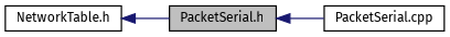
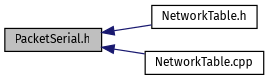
  digraph {
    fontname="Fira Sans"
    rankdir=LR
    node [color=black fillcolor=white fontname="Fira Sans" fontsize=10 shape=record style=filled]
    edge [color=midnightblue dir=back fontname="Fira Sans" fontsize=10 labelfontname=Helvetica labelfontsize=10 style=solid]
    n1 [fillcolor=grey75 fontcolor=black height=0.2 label="PacketSerial.h" width=0.4]
    n2 [height=0.2 label="NetworkTable.h" width=0.4]
-   n3 [height=0.2 label="PacketSerial.cpp" width=0.4]
-   n2 -> n1
+   n3 [height=0.2 label="NetworkTable.cpp" width=0.4]
+   n1 -> n2
    n1 -> n3
  }
